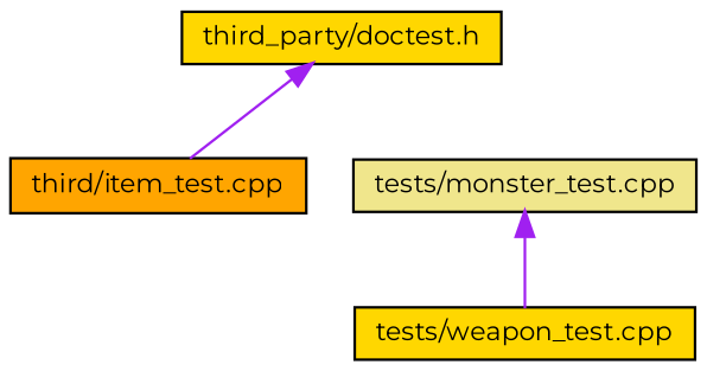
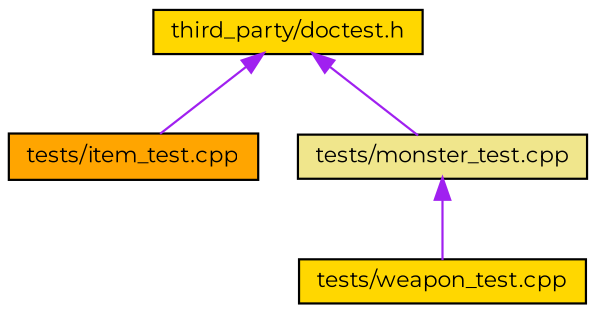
  digraph {
    fontname=Montserrat
    node [color=black fillcolor=gold fontname=Montserrat fontsize=10 shape=record style=filled]
    edge [color=purple dir=back fontname=Montserrat fontsize=10 labelfontname=Helvetica labelfontsize=10 style=solid]
    n1 [fontcolor=black height=0.2 label="third_party/doctest.h" width=0.4]
-   n2 [fillcolor=orange height=0.2 label="third/item_test.cpp" width=0.4]
+   n2 [fillcolor=orange height=0.2 label="tests/item_test.cpp" width=0.4]
    n3 [fillcolor=khaki height=0.2 label="tests/monster_test.cpp" width=0.4]
    n4 [height=0.2 label="tests/weapon_test.cpp" width=0.4]
    n1 -> n2
+   n1 -> n3
    n3 -> n4
  }
